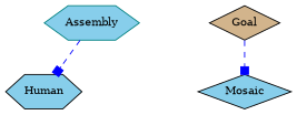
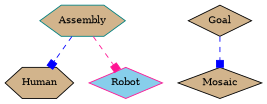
  digraph {
    rankdir=TB
    node [color=black fillcolor=tan fontsize=11 shape=diamond style=filled]
    edge [arrowhead=box color=blue style=dashed]
-   Assembly [color=teal fillcolor=skyblue shape=hexagon]
-   Human [fillcolor=skyblue shape=hexagon]
-   Mosaic [fillcolor=skyblue]
+   Assembly [color=teal shape=hexagon]
+   Human [shape=hexagon]
+   Robot [color=deeppink fillcolor=skyblue]
+   Mosaic
    Goal
    Assembly -> Human
+   Assembly -> Robot [color=deeppink]
    Goal -> Mosaic
  }
